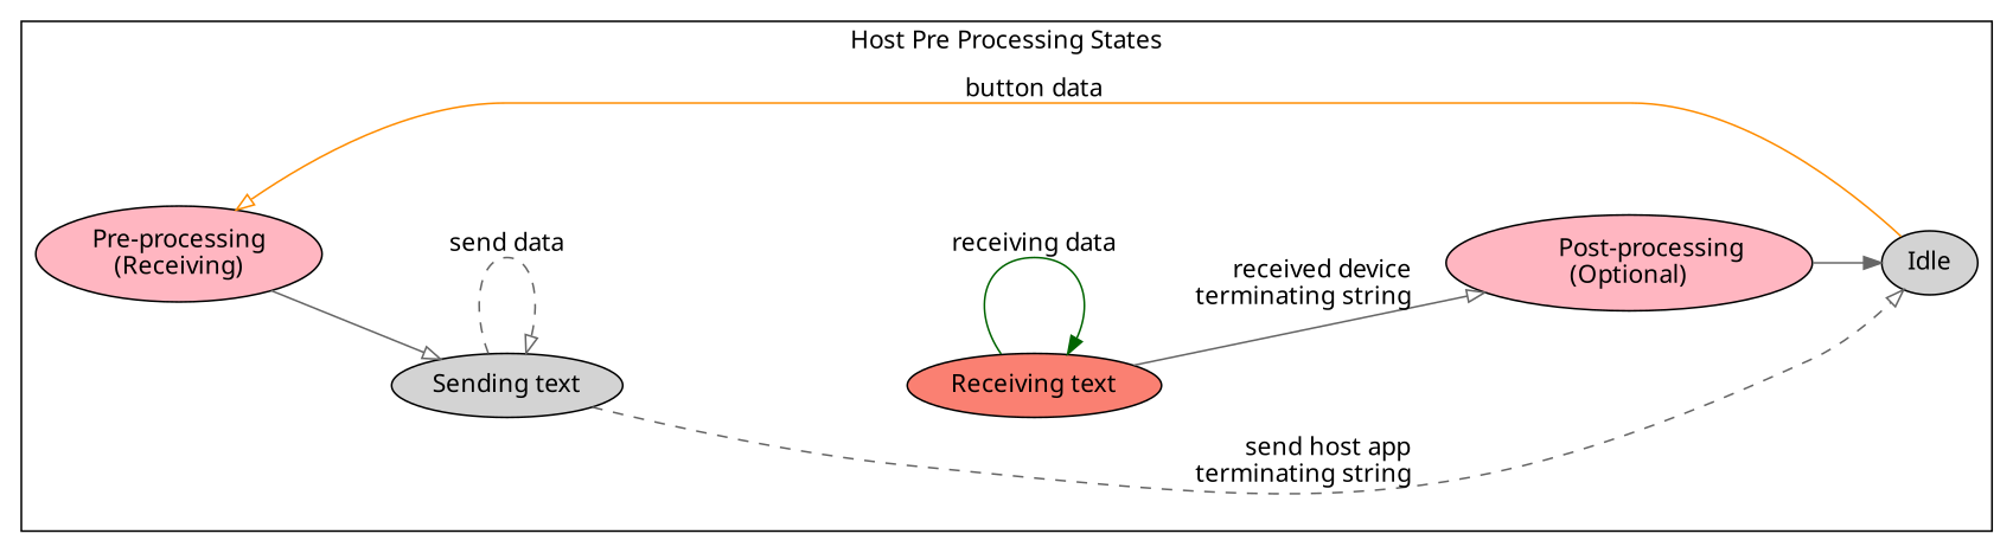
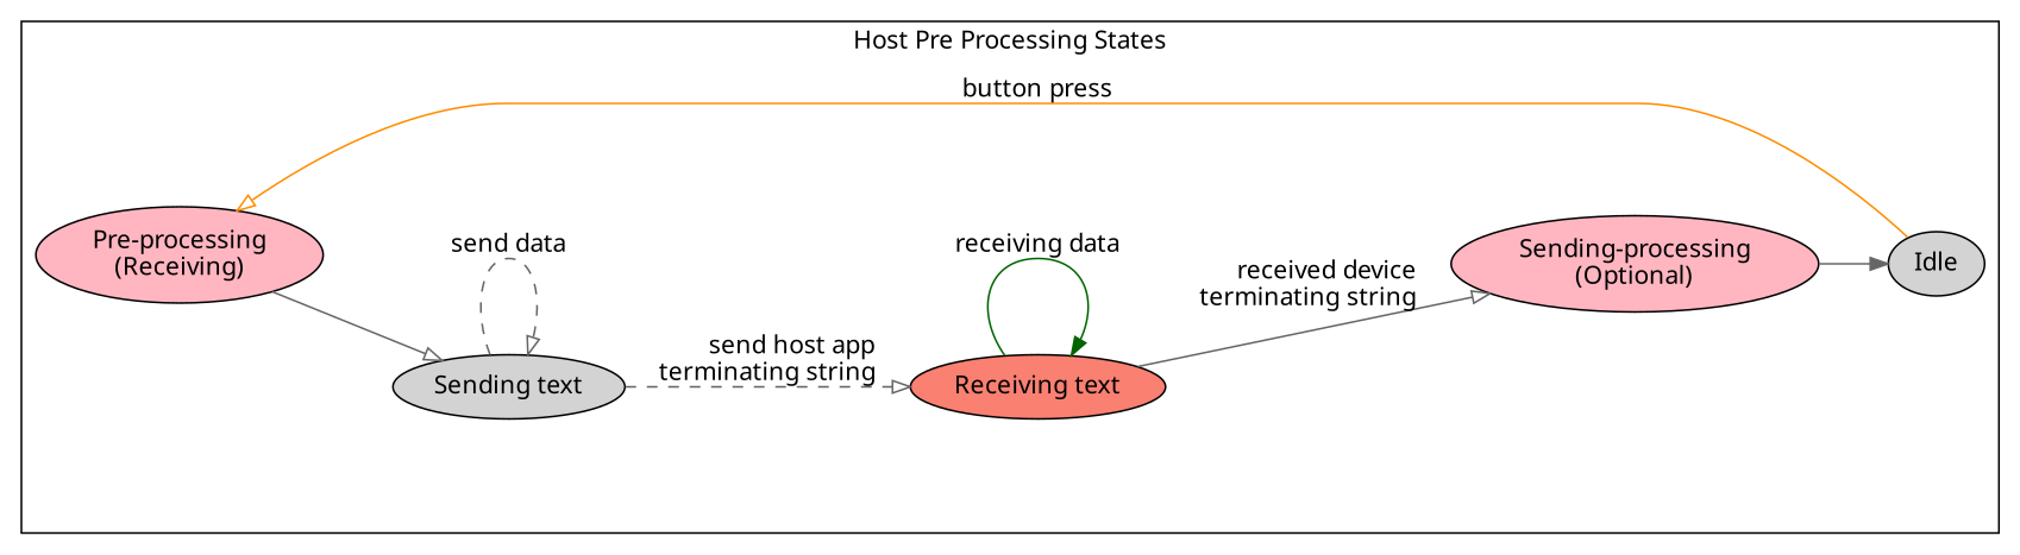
  digraph {
    compound=true
    fontname="Noto Sans"
    nodesep=0.75
    rankdir=LR
    ranksep=0.525
    node [fillcolor=lightpink fontname="Noto Sans" shape=oval style=filled]
    edge [arrowhead=onormal color=gray40 fontname="Noto Sans" style=solid]
    n1 [label="Pre-processing\r(Receiving)"]
    Idle [fillcolor=lightgrey]
    n3 [fillcolor=lightgrey label="Sending text"]
    n4 [fillcolor=salmon label="Receiving text"]
-   n5 [label="Post-processing\r(Optional)"]
+   n5 [label="Sending-processing\r(Optional)"]
    subgraph cluster_1 {
      label="Host Pre Processing States"
      n1
      Idle
      n3
      n4
      n5
    }
    n1 -> n3
-   Idle -> n1 [color=darkorange label="button data"]
+   Idle -> n1 [color=darkorange label="button press"]
    n3 -> n3 [label="send data" style=dashed]
-   n3 -> Idle [label="send host app\rterminating string" style=dashed]
+   n3 -> n4 [label="send host app\rterminating string" style=dashed]
    n4 -> n4 [arrowhead=normal color=darkgreen label="receiving data"]
    n4 -> n5 [label="received device\rterminating string"]
    n5 -> Idle [arrowhead=normal]
  }
